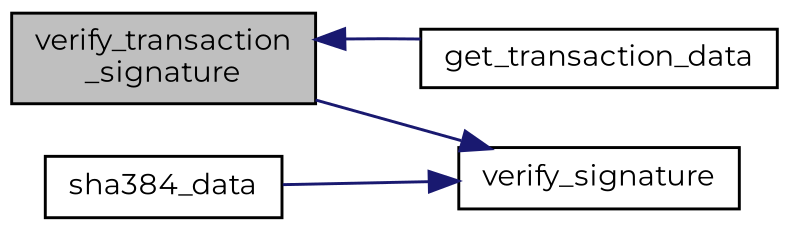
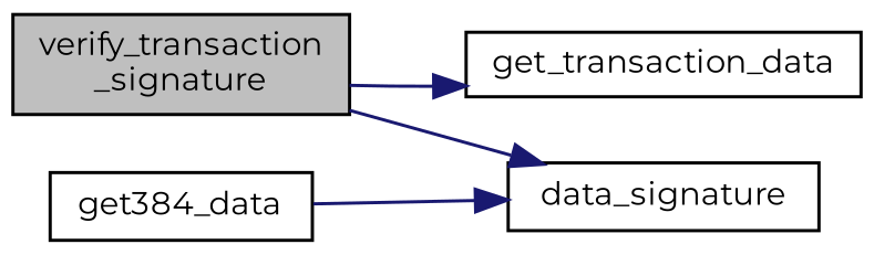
  digraph {
    fontname=Montserrat
    rankdir=LR
    node [color=black fillcolor=white fontname=Montserrat fontsize=10 shape=record style=filled]
    edge [color=midnightblue fontname=Montserrat fontsize=10 labelfontname=Helvetica labelfontsize=10 style=solid]
    n1 [fillcolor=grey75 fontcolor=black height=0.2 label="verify_transaction\l_signature" width=0.4]
    n2 [height=0.2 label=get_transaction_data width=0.4]
-   n3 [height=0.2 label=verify_signature width=0.4]
-   n4 [height=0.2 label=sha384_data width=0.4]
-   n2 -> n1
+   n3 [height=0.2 label=data_signature width=0.4]
+   n4 [height=0.2 label=get384_data width=0.4]
+   n1 -> n2
    n1 -> n3
    n4 -> n3
  }
